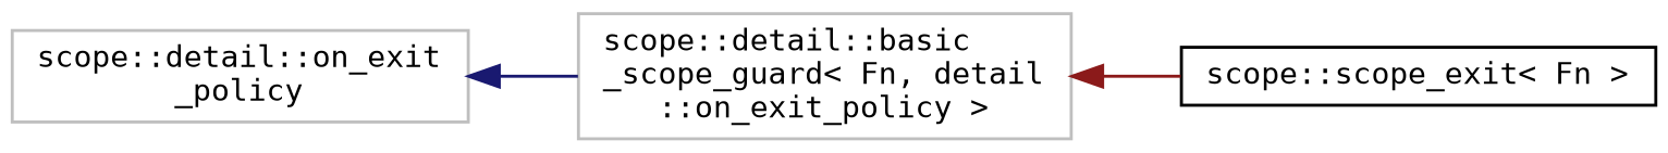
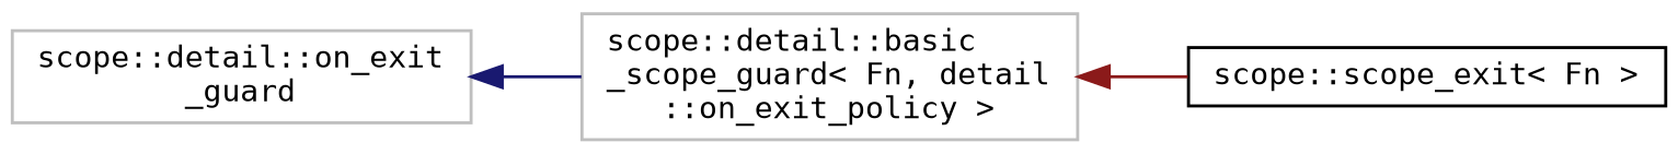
  digraph {
    rankdir=LR
    fontname="DejaVu Sans Mono"
    node [color=grey75 fillcolor=white fontname="DejaVu Sans Mono" fontsize=10 shape=record style=filled]
    edge [dir=back fontname="DejaVu Sans Mono" fontsize=10 labelfontname=Helvetica labelfontsize=10 style=solid]
-   n1 [height=0.2 label="scope::detail::on_exit\l_policy" width=0.4]
+   n1 [height=0.2 label="scope::detail::on_exit\l_guard" width=0.4]
    n2 [height=0.2 label="scope::detail::basic\l_scope_guard\< Fn, detail\l::on_exit_policy \>" width=0.4]
    n3 [color=black height=0.2 label="scope::scope_exit\< Fn \>" width=0.4]
    n1 -> n2 [color=midnightblue]
    n2 -> n3 [color=firebrick4]
  }
